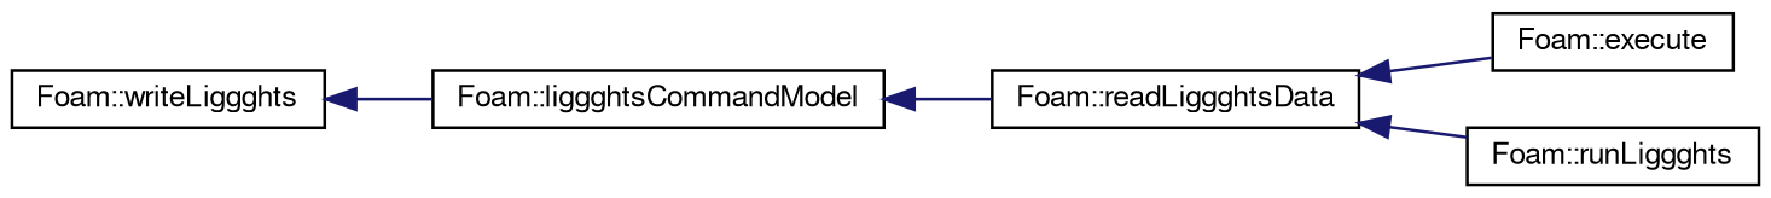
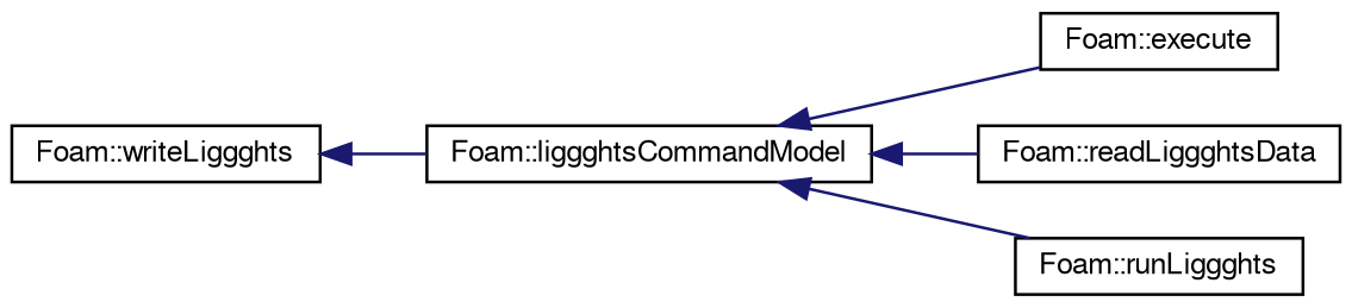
  digraph {
    rankdir=LR
    node [color=black fillcolor=white fontname=FreeSans fontsize=10 shape=record style=filled]
    edge [color=midnightblue dir=back fontname=FreeSans fontsize=10 labelfontname=FreeSans labelfontsize=10 style=solid]
    n1 [height=0.2 label="Foam::liggghtsCommandModel" width=0.4]
    n2 [height=0.2 label="Foam::execute" width=0.4]
    n3 [height=0.2 label="Foam::readLiggghtsData" width=0.4]
    n4 [height=0.2 label="Foam::runLiggghts" width=0.4]
    n5 [height=0.2 label="Foam::writeLiggghts" width=0.4]
-   n3 -> n2
+   n1 -> n2
    n1 -> n3
-   n3 -> n4
+   n1 -> n4
    n5 -> n1
  }
